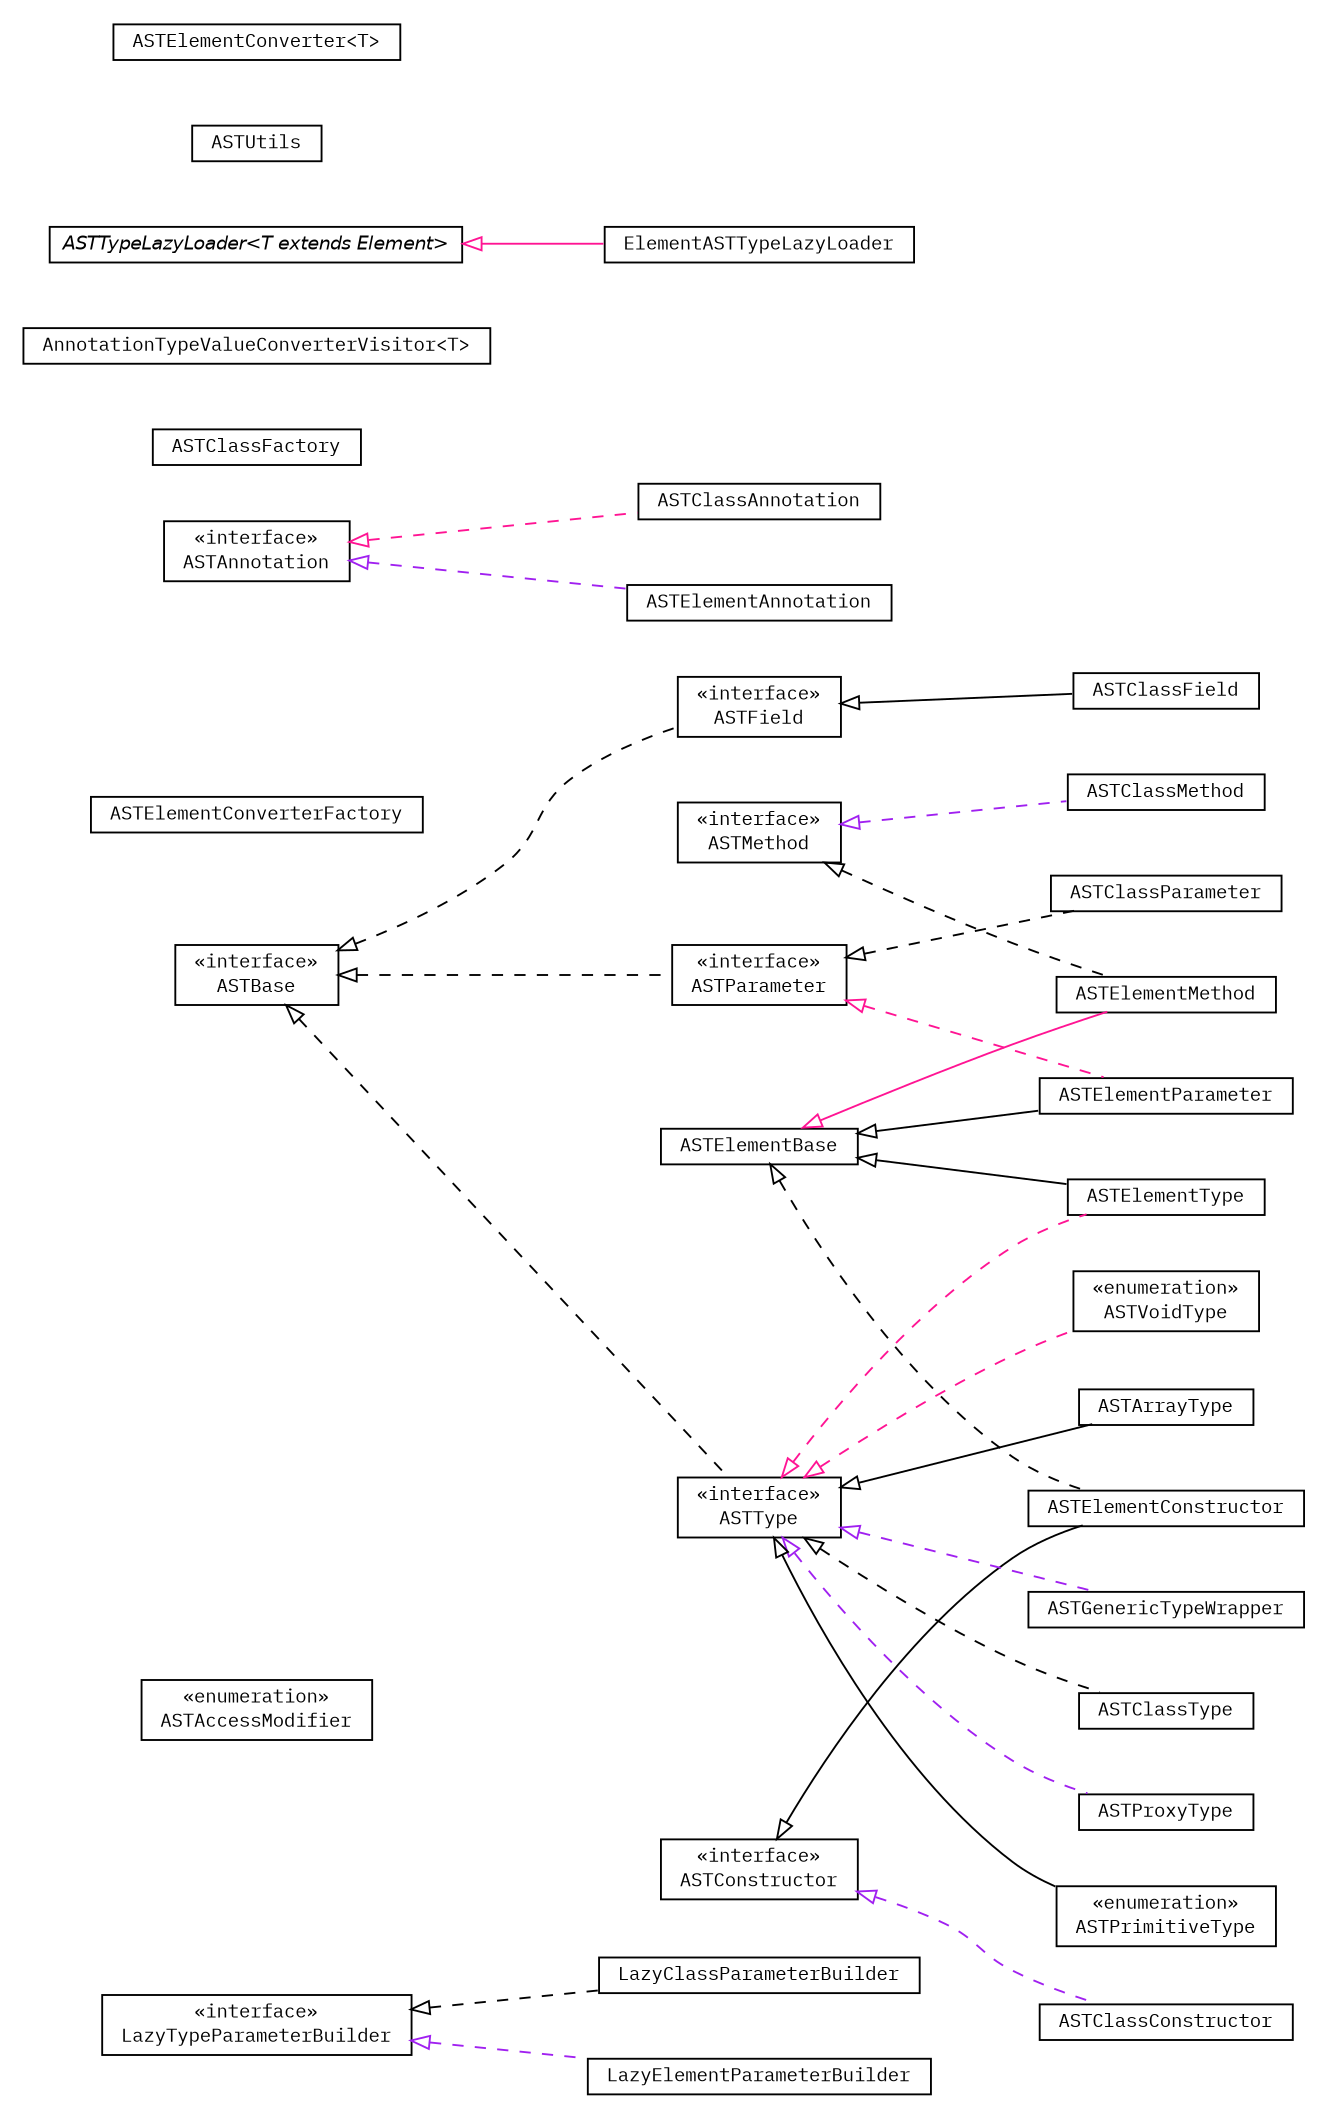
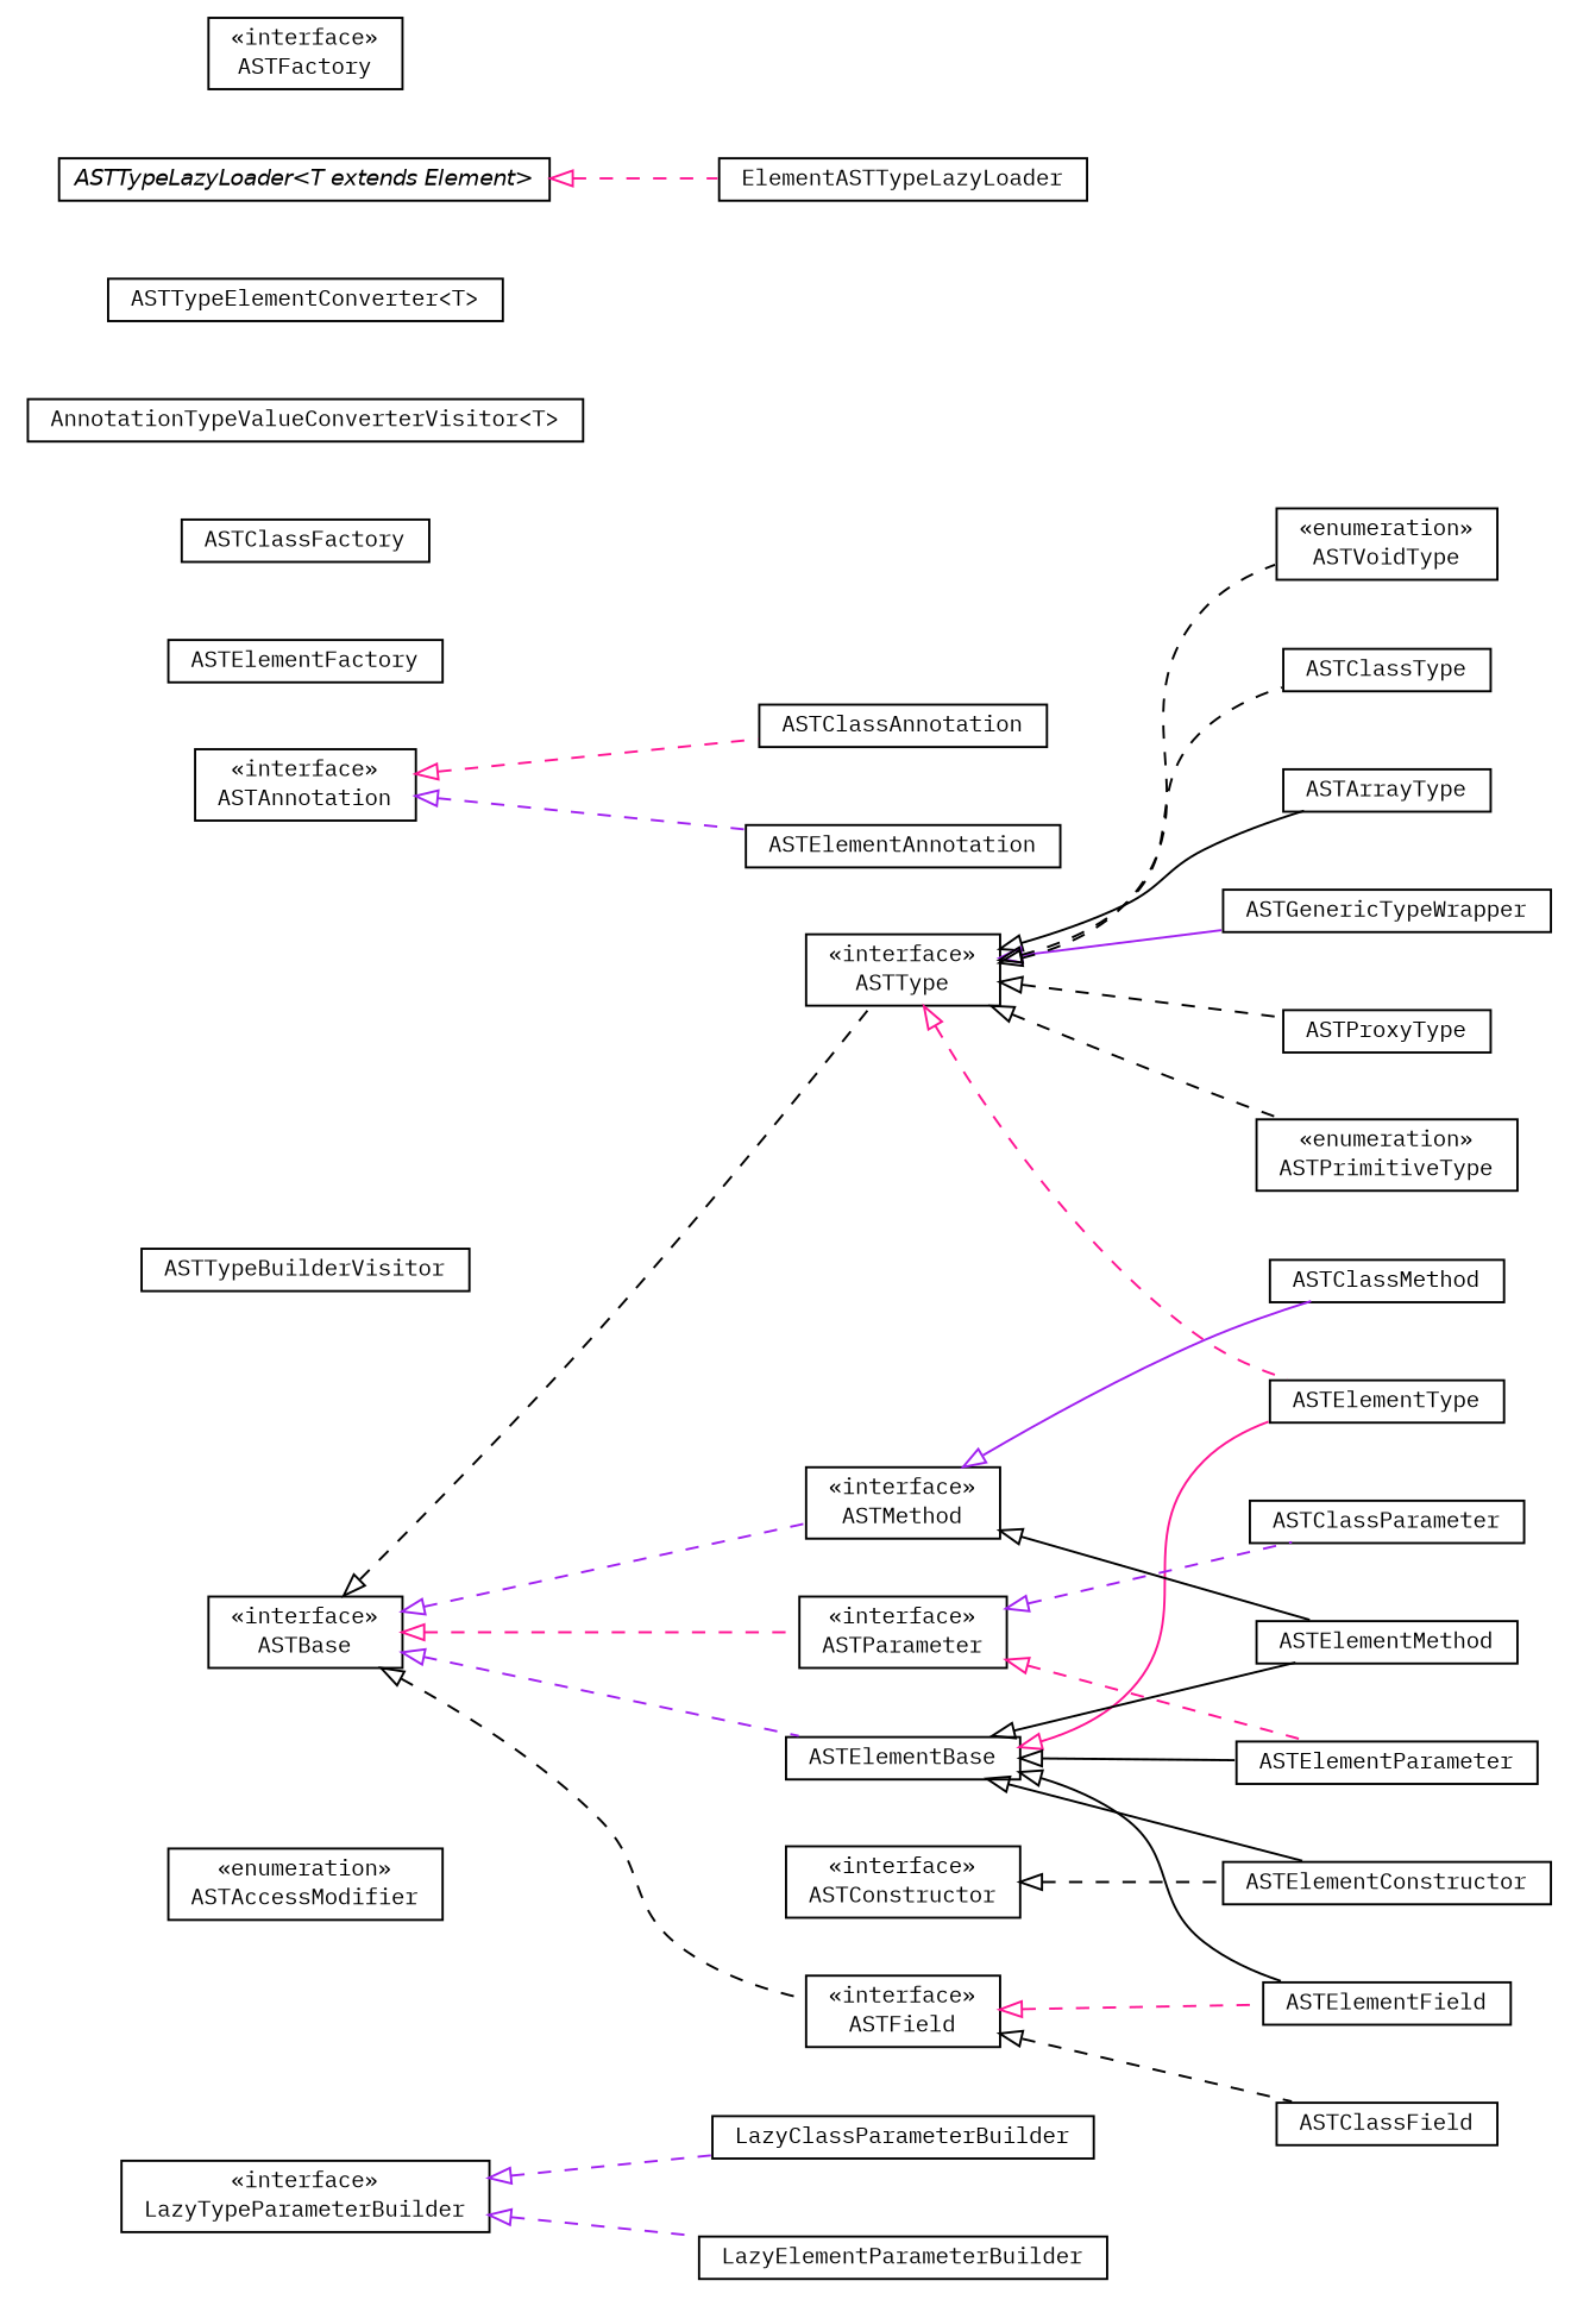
  digraph {
    fontname="IBM Plex Mono"
    nodesep=0.25
    rankdir=LR
    ranksep=0.5
    node [fontcolor=black fontname="IBM Plex Mono" fontsize=10.0 shape=plaintext]
    edge [arrowtail=empty color=black dir=back fontname="IBM Plex Mono" fontsize=10 headport=p labelfontname=Helvetica labelfontsize=10 style=dashed tailport=p]
    n1 [label=<<table title="org.androidtransfuse.analysis.adapter.LazyClassParameterBuilder" border="0" cellborder="1" cellspacing="0" cellpadding="2" port="p" href="./LazyClassParameterBuilder.html"> 		<tr><td><table border="0" cellspacing="0" cellpadding="1"> <tr><td align="center" balign="center"> LazyClassParameterBuilder </td></tr> 		</table></td></tr> 		</table>>]
    n2 [label=<<table title="org.androidtransfuse.analysis.adapter.ASTAccessModifier" border="0" cellborder="1" cellspacing="0" cellpadding="2" port="p" href="./ASTAccessModifier.html"> 		<tr><td><table border="0" cellspacing="0" cellpadding="1"> <tr><td align="center" balign="center"> &#171;enumeration&#187; </td></tr> <tr><td align="center" balign="center"> ASTAccessModifier </td></tr> 		</table></td></tr> 		</table>>]
    n3 [label=<<table title="org.androidtransfuse.analysis.adapter.ASTArrayType" border="0" cellborder="1" cellspacing="0" cellpadding="2" port="p" href="./ASTArrayType.html"> 		<tr><td><table border="0" cellspacing="0" cellpadding="1"> <tr><td align="center" balign="center"> ASTArrayType </td></tr> 		</table></td></tr> 		</table>>]
-   n4 [label=<<table title="org.androidtransfuse.analysis.adapter.ASTElementConverterFactory" border="0" cellborder="1" cellspacing="0" cellpadding="2" port="p" href="./ASTElementConverterFactory.html"> 		<tr><td><table border="0" cellspacing="0" cellpadding="1"> <tr><td align="center" balign="center"> ASTElementConverterFactory </td></tr> 		</table></td></tr> 		</table>>]
-   n5 [label=<<table title="org.androidtransfuse.analysis.adapter.ASTClassConstructor" border="0" cellborder="1" cellspacing="0" cellpadding="2" port="p" href="./ASTClassConstructor.html"> 		<tr><td><table border="0" cellspacing="0" cellpadding="1"> <tr><td align="center" balign="center"> ASTClassConstructor </td></tr> 		</table></td></tr> 		</table>>]
    n6 [label=<<table title="org.androidtransfuse.analysis.adapter.ASTElementType" border="0" cellborder="1" cellspacing="0" cellpadding="2" port="p" href="./ASTElementType.html"> 		<tr><td><table border="0" cellspacing="0" cellpadding="1"> <tr><td align="center" balign="center"> ASTElementType </td></tr> 		</table></td></tr> 		</table>>]
    n7 [label=<<table title="org.androidtransfuse.analysis.adapter.ASTElementMethod" border="0" cellborder="1" cellspacing="0" cellpadding="2" port="p" href="./ASTElementMethod.html"> 		<tr><td><table border="0" cellspacing="0" cellpadding="1"> <tr><td align="center" balign="center"> ASTElementMethod </td></tr> 		</table></td></tr> 		</table>>]
+   n8 [label=<<table title="org.androidtransfuse.analysis.adapter.ASTTypeBuilderVisitor" border="0" cellborder="1" cellspacing="0" cellpadding="2" port="p" href="./ASTTypeBuilderVisitor.html"> 		<tr><td><table border="0" cellspacing="0" cellpadding="1"> <tr><td align="center" balign="center"> ASTTypeBuilderVisitor </td></tr> 		</table></td></tr> 		</table>>]
    n9 [label=<<table title="org.androidtransfuse.analysis.adapter.LazyElementParameterBuilder" border="0" cellborder="1" cellspacing="0" cellpadding="2" port="p" href="./LazyElementParameterBuilder.html"> 		<tr><td><table border="0" cellspacing="0" cellpadding="1"> <tr><td align="center" balign="center"> LazyElementParameterBuilder </td></tr> 		</table></td></tr> 		</table>>]
    n10 [label=<<table title="org.androidtransfuse.analysis.adapter.ASTClassField" border="0" cellborder="1" cellspacing="0" cellpadding="2" port="p" href="./ASTClassField.html"> 		<tr><td><table border="0" cellspacing="0" cellpadding="1"> <tr><td align="center" balign="center"> ASTClassField </td></tr> 		</table></td></tr> 		</table>>]
    n11 [label=<<table title="org.androidtransfuse.analysis.adapter.ASTAnnotation" border="0" cellborder="1" cellspacing="0" cellpadding="2" port="p" href="./ASTAnnotation.html"> 		<tr><td><table border="0" cellspacing="0" cellpadding="1"> <tr><td align="center" balign="center"> &#171;interface&#187; </td></tr> <tr><td align="center" balign="center"> ASTAnnotation </td></tr> 		</table></td></tr> 		</table>>]
    n12 [label=<<table title="org.androidtransfuse.analysis.adapter.ASTClassAnnotation" border="0" cellborder="1" cellspacing="0" cellpadding="2" port="p" href="./ASTClassAnnotation.html"> 		<tr><td><table border="0" cellspacing="0" cellpadding="1"> <tr><td align="center" balign="center"> ASTClassAnnotation </td></tr> 		</table></td></tr> 		</table>>]
    n13 [label=<<table title="org.androidtransfuse.analysis.adapter.ASTElementAnnotation" border="0" cellborder="1" cellspacing="0" cellpadding="2" port="p" href="./ASTElementAnnotation.html"> 		<tr><td><table border="0" cellspacing="0" cellpadding="1"> <tr><td align="center" balign="center"> ASTElementAnnotation </td></tr> 		</table></td></tr> 		</table>>]
    n14 [label=<<table title="org.androidtransfuse.analysis.adapter.ASTGenericTypeWrapper" border="0" cellborder="1" cellspacing="0" cellpadding="2" port="p" href="./ASTGenericTypeWrapper.html"> 		<tr><td><table border="0" cellspacing="0" cellpadding="1"> <tr><td align="center" balign="center"> ASTGenericTypeWrapper </td></tr> 		</table></td></tr> 		</table>>]
    n15 [label=<<table title="org.androidtransfuse.analysis.adapter.ASTProxyType" border="0" cellborder="1" cellspacing="0" cellpadding="2" port="p" href="./ASTProxyType.html"> 		<tr><td><table border="0" cellspacing="0" cellpadding="1"> <tr><td align="center" balign="center"> ASTProxyType </td></tr> 		</table></td></tr> 		</table>>]
+   n16 [label=<<table title="org.androidtransfuse.analysis.adapter.ASTElementFactory" border="0" cellborder="1" cellspacing="0" cellpadding="2" port="p" href="./ASTElementFactory.html"> 		<tr><td><table border="0" cellspacing="0" cellpadding="1"> <tr><td align="center" balign="center"> ASTElementFactory </td></tr> 		</table></td></tr> 		</table>>]
    n17 [label=<<table title="org.androidtransfuse.analysis.adapter.ASTElementBase" border="0" cellborder="1" cellspacing="0" cellpadding="2" port="p" href="./ASTElementBase.html"> 		<tr><td><table border="0" cellspacing="0" cellpadding="1"> <tr><td align="center" balign="center"> ASTElementBase </td></tr> 		</table></td></tr> 		</table>>]
+   n18 [label=<<table title="org.androidtransfuse.analysis.adapter.ASTElementField" border="0" cellborder="1" cellspacing="0" cellpadding="2" port="p" href="./ASTElementField.html"> 		<tr><td><table border="0" cellspacing="0" cellpadding="1"> <tr><td align="center" balign="center"> ASTElementField </td></tr> 		</table></td></tr> 		</table>>]
    n19 [label=<<table title="org.androidtransfuse.analysis.adapter.ASTElementParameter" border="0" cellborder="1" cellspacing="0" cellpadding="2" port="p" href="./ASTElementParameter.html"> 		<tr><td><table border="0" cellspacing="0" cellpadding="1"> <tr><td align="center" balign="center"> ASTElementParameter </td></tr> 		</table></td></tr> 		</table>>]
    n20 [label=<<table title="org.androidtransfuse.analysis.adapter.ASTElementConstructor" border="0" cellborder="1" cellspacing="0" cellpadding="2" port="p" href="./ASTElementConstructor.html"> 		<tr><td><table border="0" cellspacing="0" cellpadding="1"> <tr><td align="center" balign="center"> ASTElementConstructor </td></tr> 		</table></td></tr> 		</table>>]
    n21 [label=<<table title="org.androidtransfuse.analysis.adapter.ASTConstructor" border="0" cellborder="1" cellspacing="0" cellpadding="2" port="p" href="./ASTConstructor.html"> 		<tr><td><table border="0" cellspacing="0" cellpadding="1"> <tr><td align="center" balign="center"> &#171;interface&#187; </td></tr> <tr><td align="center" balign="center"> ASTConstructor </td></tr> 		</table></td></tr> 		</table>>]
    n22 [label=<<table title="org.androidtransfuse.analysis.adapter.ASTClassFactory" border="0" cellborder="1" cellspacing="0" cellpadding="2" port="p" href="./ASTClassFactory.html"> 		<tr><td><table border="0" cellspacing="0" cellpadding="1"> <tr><td align="center" balign="center"> ASTClassFactory </td></tr> 		</table></td></tr> 		</table>>]
    n23 [label=<<table title="org.androidtransfuse.analysis.adapter.ASTBase" border="0" cellborder="1" cellspacing="0" cellpadding="2" port="p" href="./ASTBase.html"> 		<tr><td><table border="0" cellspacing="0" cellpadding="1"> <tr><td align="center" balign="center"> &#171;interface&#187; </td></tr> <tr><td align="center" balign="center"> ASTBase </td></tr> 		</table></td></tr> 		</table>>]
    n24 [label=<<table title="org.androidtransfuse.analysis.adapter.ASTType" border="0" cellborder="1" cellspacing="0" cellpadding="2" port="p" href="./ASTType.html"> 		<tr><td><table border="0" cellspacing="0" cellpadding="1"> <tr><td align="center" balign="center"> &#171;interface&#187; </td></tr> <tr><td align="center" balign="center"> ASTType </td></tr> 		</table></td></tr> 		</table>>]
    n25 [label=<<table title="org.androidtransfuse.analysis.adapter.ASTMethod" border="0" cellborder="1" cellspacing="0" cellpadding="2" port="p" href="./ASTMethod.html"> 		<tr><td><table border="0" cellspacing="0" cellpadding="1"> <tr><td align="center" balign="center"> &#171;interface&#187; </td></tr> <tr><td align="center" balign="center"> ASTMethod </td></tr> 		</table></td></tr> 		</table>>]
    n26 [label=<<table title="org.androidtransfuse.analysis.adapter.ASTParameter" border="0" cellborder="1" cellspacing="0" cellpadding="2" port="p" href="./ASTParameter.html"> 		<tr><td><table border="0" cellspacing="0" cellpadding="1"> <tr><td align="center" balign="center"> &#171;interface&#187; </td></tr> <tr><td align="center" balign="center"> ASTParameter </td></tr> 		</table></td></tr> 		</table>>]
    n27 [label=<<table title="org.androidtransfuse.analysis.adapter.ASTField" border="0" cellborder="1" cellspacing="0" cellpadding="2" port="p" href="./ASTField.html"> 		<tr><td><table border="0" cellspacing="0" cellpadding="1"> <tr><td align="center" balign="center"> &#171;interface&#187; </td></tr> <tr><td align="center" balign="center"> ASTField </td></tr> 		</table></td></tr> 		</table>>]
    n28 [label=<<table title="org.androidtransfuse.analysis.adapter.ASTPrimitiveType" border="0" cellborder="1" cellspacing="0" cellpadding="2" port="p" href="./ASTPrimitiveType.html"> 		<tr><td><table border="0" cellspacing="0" cellpadding="1"> <tr><td align="center" balign="center"> &#171;enumeration&#187; </td></tr> <tr><td align="center" balign="center"> ASTPrimitiveType </td></tr> 		</table></td></tr> 		</table>>]
    n29 [label=<<table title="org.androidtransfuse.analysis.adapter.ASTVoidType" border="0" cellborder="1" cellspacing="0" cellpadding="2" port="p" href="./ASTVoidType.html"> 		<tr><td><table border="0" cellspacing="0" cellpadding="1"> <tr><td align="center" balign="center"> &#171;enumeration&#187; </td></tr> <tr><td align="center" balign="center"> ASTVoidType </td></tr> 		</table></td></tr> 		</table>>]
    n30 [label=<<table title="org.androidtransfuse.analysis.adapter.ASTClassType" border="0" cellborder="1" cellspacing="0" cellpadding="2" port="p" href="./ASTClassType.html"> 		<tr><td><table border="0" cellspacing="0" cellpadding="1"> <tr><td align="center" balign="center"> ASTClassType </td></tr> 		</table></td></tr> 		</table>>]
    n31 [label=<<table title="org.androidtransfuse.analysis.adapter.ASTClassMethod" border="0" cellborder="1" cellspacing="0" cellpadding="2" port="p" href="./ASTClassMethod.html"> 		<tr><td><table border="0" cellspacing="0" cellpadding="1"> <tr><td align="center" balign="center"> ASTClassMethod </td></tr> 		</table></td></tr> 		</table>>]
    n32 [label=<<table title="org.androidtransfuse.analysis.adapter.ASTClassParameter" border="0" cellborder="1" cellspacing="0" cellpadding="2" port="p" href="./ASTClassParameter.html"> 		<tr><td><table border="0" cellspacing="0" cellpadding="1"> <tr><td align="center" balign="center"> ASTClassParameter </td></tr> 		</table></td></tr> 		</table>>]
    n33 [label=<<table title="org.androidtransfuse.analysis.adapter.AnnotationTypeValueConverterVisitor" border="0" cellborder="1" cellspacing="0" cellpadding="2" port="p" href="./AnnotationTypeValueConverterVisitor.html"> 		<tr><td><table border="0" cellspacing="0" cellpadding="1"> <tr><td align="center" balign="center"> AnnotationTypeValueConverterVisitor&lt;T&gt; </td></tr> 		</table></td></tr> 		</table>>]
+   n34 [label=<<table title="org.androidtransfuse.analysis.adapter.ASTTypeElementConverter" border="0" cellborder="1" cellspacing="0" cellpadding="2" port="p" href="./ASTTypeElementConverter.html"> 		<tr><td><table border="0" cellspacing="0" cellpadding="1"> <tr><td align="center" balign="center"> ASTTypeElementConverter&lt;T&gt; </td></tr> 		</table></td></tr> 		</table>>]
    n35 [label=<<table title="org.androidtransfuse.analysis.adapter.ASTTypeLazyLoader" border="0" cellborder="1" cellspacing="0" cellpadding="2" port="p" href="./ASTTypeLazyLoader.html"> 		<tr><td><table border="0" cellspacing="0" cellpadding="1"> <tr><td align="center" balign="center"><font face="Helvetica-Oblique"> ASTTypeLazyLoader&lt;T extends Element&gt; </font></td></tr> 		</table></td></tr> 		</table>>]
    n36 [label=<<table title="org.androidtransfuse.analysis.adapter.ElementASTTypeLazyLoader" border="0" cellborder="1" cellspacing="0" cellpadding="2" port="p" href="./ElementASTTypeLazyLoader.html"> 		<tr><td><table border="0" cellspacing="0" cellpadding="1"> <tr><td align="center" balign="center"> ElementASTTypeLazyLoader </td></tr> 		</table></td></tr> 		</table>>]
-   n37 [label=<<table title="org.androidtransfuse.analysis.adapter.ASTUtils" border="0" cellborder="1" cellspacing="0" cellpadding="2" port="p" href="./ASTUtils.html"> 		<tr><td><table border="0" cellspacing="0" cellpadding="1"> <tr><td align="center" balign="center"> ASTUtils </td></tr> 		</table></td></tr> 		</table>>]
    n38 [label=<<table title="org.androidtransfuse.analysis.adapter.LazyTypeParameterBuilder" border="0" cellborder="1" cellspacing="0" cellpadding="2" port="p" href="./LazyTypeParameterBuilder.html"> 		<tr><td><table border="0" cellspacing="0" cellpadding="1"> <tr><td align="center" balign="center"> &#171;interface&#187; </td></tr> <tr><td align="center" balign="center"> LazyTypeParameterBuilder </td></tr> 		</table></td></tr> 		</table>>]
-   n39 [label=<<table title="org.androidtransfuse.analysis.adapter.ASTElementConverter" border="0" cellborder="1" cellspacing="0" cellpadding="2" port="p" href="./ASTElementConverter.html"> 		<tr><td><table border="0" cellspacing="0" cellpadding="1"> <tr><td align="center" balign="center"> ASTElementConverter&lt;T&gt; </td></tr> 		</table></td></tr> 		</table>>]
+   n40 [label=<<table title="org.androidtransfuse.analysis.adapter.ASTFactory" border="0" cellborder="1" cellspacing="0" cellpadding="2" port="p" href="./ASTFactory.html"> 		<tr><td><table border="0" cellspacing="0" cellpadding="1"> <tr><td align="center" balign="center"> &#171;interface&#187; </td></tr> <tr><td align="center" balign="center"> ASTFactory </td></tr> 		</table></td></tr> 		</table>>]
    n11 -> n12 [color=deeppink]
    n11 -> n13 [color=purple]
-   n17 -> n6 [style=""]
-   n17 -> n7 [color=deeppink style=""]
+   n17 -> n6 [color=deeppink style=""]
+   n17 -> n7 [style=""]
+   n17 -> n18 [style=""]
    n17 -> n19 [style=""]
-   n17 -> n20
-   n21 -> n5 [color=purple]
-   n21 -> n20 [style=solid]
+   n17 -> n20 [style=""]
+   n21 -> n20
+   n23 -> n17 [color=purple]
    n23 -> n24
-   n23 -> n26
+   n23 -> n25 [color=purple]
+   n23 -> n26 [color=deeppink]
    n23 -> n27
    n24 -> n3 [style=solid]
    n24 -> n6 [color=deeppink]
-   n24 -> n14 [color=purple]
-   n24 -> n15 [color=purple]
-   n24 -> n28 [style=solid]
-   n24 -> n29 [color=deeppink]
+   n24 -> n14 [color=purple style=solid]
+   n24 -> n15
+   n24 -> n28
+   n24 -> n29
    n24 -> n30
-   n25 -> n7
-   n25 -> n31 [color=purple]
+   n25 -> n7 [style=solid]
+   n25 -> n31 [color=purple style=solid]
    n26 -> n19 [color=deeppink]
-   n26 -> n32
-   n27 -> n10 [style=solid]
-   n35 -> n36 [color=deeppink style=""]
-   n38 -> n1
+   n26 -> n32 [color=purple]
+   n27 -> n10
+   n27 -> n18 [color=deeppink]
+   n35 -> n36 [color=deeppink]
+   n38 -> n1 [color=purple]
    n38 -> n9 [color=purple]
  }
